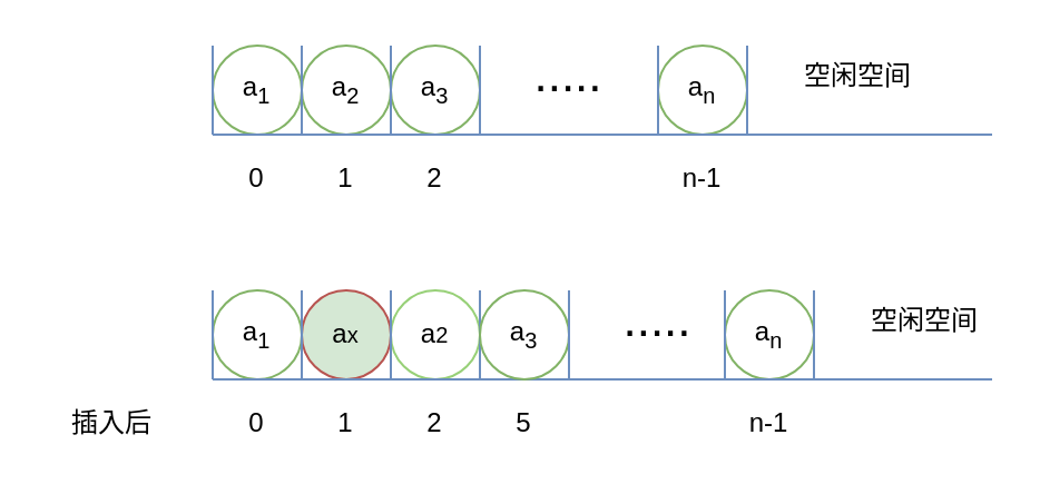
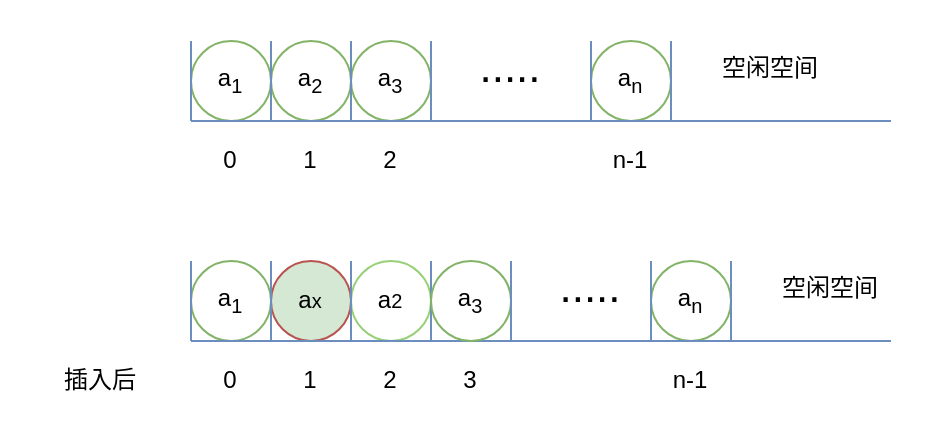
  <mxCell id="0" />
  <mxCell id="1" parent="0" />
  <mxCell id="2" value="a&lt;sub&gt;1&lt;/sub&gt;" style="ellipse;whiteSpace=wrap;html=1;aspect=fixed;fillColor=none;strokeColor=#82b366;" vertex="1" parent="1"><mxGeometry x="95" y="20" width="40" height="40" as="geometry" /></mxCell>
  <mxCell id="3" value="a&lt;sub&gt;2&lt;/sub&gt;" style="ellipse;whiteSpace=wrap;html=1;aspect=fixed;fillColor=none;strokeColor=#82b366;" vertex="1" parent="1"><mxGeometry x="135" y="20" width="40" height="40" as="geometry" /></mxCell>
  <mxCell id="4" value="a&lt;sub&gt;3&lt;/sub&gt;" style="ellipse;whiteSpace=wrap;html=1;aspect=fixed;fillColor=none;strokeColor=#82b366;" vertex="1" parent="1"><mxGeometry x="175" y="20" width="40" height="40" as="geometry" /></mxCell>
  <mxCell id="5" value="a&lt;sub&gt;n&lt;/sub&gt;" style="ellipse;whiteSpace=wrap;html=1;aspect=fixed;fillColor=none;strokeColor=#82b366;" vertex="1" parent="1"><mxGeometry x="295" y="20" width="40" height="40" as="geometry" /></mxCell>
  <mxCell id="6" value="....." style="text;html=1;strokeColor=none;fillColor=none;align=center;verticalAlign=middle;whiteSpace=wrap;rounded=0;fontSize=22;" vertex="1" parent="1"><mxGeometry x="235" y="24" width="40" height="20" as="geometry" /></mxCell>
  <mxCell id="7" value="" style="endArrow=none;html=1;fontSize=22;fillColor=#dae8fc;strokeColor=#6c8ebf;" edge="1" parent="1"><mxGeometry width="50" height="50" relative="1" as="geometry"><mxPoint x="95" y="60" as="sourcePoint" /><mxPoint x="445" y="60" as="targetPoint" /></mxGeometry></mxCell>
  <mxCell id="8" value="" style="endArrow=none;html=1;fontSize=22;fillColor=#dae8fc;strokeColor=#6c8ebf;" edge="1" parent="1"><mxGeometry width="50" height="50" relative="1" as="geometry"><mxPoint x="95" y="20" as="sourcePoint" /><mxPoint x="95" y="60" as="targetPoint" /></mxGeometry></mxCell>
  <mxCell id="9" value="" style="endArrow=none;html=1;fontSize=22;fillColor=#dae8fc;strokeColor=#6c8ebf;" edge="1" parent="1"><mxGeometry width="50" height="50" relative="1" as="geometry"><mxPoint x="135" y="20" as="sourcePoint" /><mxPoint x="135" y="60" as="targetPoint" /></mxGeometry></mxCell>
  <mxCell id="10" value="" style="endArrow=none;html=1;fontSize=22;fillColor=#dae8fc;strokeColor=#6c8ebf;" edge="1" parent="1"><mxGeometry width="50" height="50" relative="1" as="geometry"><mxPoint x="175" y="20" as="sourcePoint" /><mxPoint x="175" y="60" as="targetPoint" /></mxGeometry></mxCell>
  <mxCell id="11" value="" style="endArrow=none;html=1;fontSize=22;fillColor=#dae8fc;strokeColor=#6c8ebf;" edge="1" parent="1"><mxGeometry width="50" height="50" relative="1" as="geometry"><mxPoint x="215" y="20" as="sourcePoint" /><mxPoint x="215" y="60" as="targetPoint" /></mxGeometry></mxCell>
  <mxCell id="12" value="" style="endArrow=none;html=1;fontSize=22;fillColor=#dae8fc;strokeColor=#6c8ebf;" edge="1" parent="1"><mxGeometry width="50" height="50" relative="1" as="geometry"><mxPoint x="295" y="20" as="sourcePoint" /><mxPoint x="295" y="60" as="targetPoint" /></mxGeometry></mxCell>
  <mxCell id="13" value="" style="endArrow=none;html=1;fontSize=22;fillColor=#dae8fc;strokeColor=#6c8ebf;" edge="1" parent="1"><mxGeometry width="50" height="50" relative="1" as="geometry"><mxPoint x="335" y="20" as="sourcePoint" /><mxPoint x="335" y="60" as="targetPoint" /></mxGeometry></mxCell>
  <mxCell id="14" value="空闲空间" style="text;html=1;strokeColor=none;fillColor=none;align=center;verticalAlign=middle;whiteSpace=wrap;rounded=0;fontSize=12;" vertex="1" parent="1"><mxGeometry x="355" y="24" width="60" height="20" as="geometry" /></mxCell>
  <mxCell id="15" value="0" style="text;html=1;strokeColor=none;fillColor=none;align=center;verticalAlign=middle;whiteSpace=wrap;rounded=0;fontSize=12;" vertex="1" parent="1"><mxGeometry x="95" y="70" width="40" height="20" as="geometry" /></mxCell>
  <mxCell id="16" value="1" style="text;html=1;strokeColor=none;fillColor=none;align=center;verticalAlign=middle;whiteSpace=wrap;rounded=0;fontSize=12;" vertex="1" parent="1"><mxGeometry x="135" y="70" width="40" height="20" as="geometry" /></mxCell>
  <mxCell id="17" value="2" style="text;html=1;strokeColor=none;fillColor=none;align=center;verticalAlign=middle;whiteSpace=wrap;rounded=0;fontSize=12;" vertex="1" parent="1"><mxGeometry x="175" y="70" width="40" height="20" as="geometry" /></mxCell>
  <mxCell id="18" value="n-1" style="text;html=1;strokeColor=none;fillColor=none;align=center;verticalAlign=middle;whiteSpace=wrap;rounded=0;fontSize=12;" vertex="1" parent="1"><mxGeometry x="295" y="70" width="40" height="20" as="geometry" /></mxCell>
  <mxCell id="19" value="a&lt;sub&gt;1&lt;/sub&gt;" style="ellipse;whiteSpace=wrap;html=1;aspect=fixed;fillColor=none;strokeColor=#82b366;" vertex="1" parent="1"><mxGeometry x="95" y="130" width="40" height="40" as="geometry" /></mxCell>
  <mxCell id="20" value="a&lt;span style=&quot;font-size: 10px&quot;&gt;x&lt;/span&gt;" style="ellipse;whiteSpace=wrap;html=1;aspect=fixed;fillColor=#d5e8d4;strokeColor=#b85450;" vertex="1" parent="1"><mxGeometry x="135" y="130" width="40" height="40" as="geometry" /></mxCell>
  <mxCell id="21" value="a&lt;span style=&quot;font-size: 10px&quot;&gt;2&lt;/span&gt;" style="ellipse;whiteSpace=wrap;html=1;aspect=fixed;strokeColor=#97D077;" vertex="1" parent="1"><mxGeometry x="175" y="130" width="40" height="40" as="geometry" /></mxCell>
  <mxCell id="22" value="a&lt;sub&gt;n&lt;/sub&gt;" style="ellipse;whiteSpace=wrap;html=1;aspect=fixed;fillColor=none;strokeColor=#82b366;" vertex="1" parent="1"><mxGeometry x="325" y="130" width="40" height="40" as="geometry" /></mxCell>
  <mxCell id="23" value="" style="endArrow=none;html=1;fontSize=22;fillColor=#dae8fc;strokeColor=#6c8ebf;" edge="1" parent="1"><mxGeometry width="50" height="50" relative="1" as="geometry"><mxPoint x="95" y="170" as="sourcePoint" /><mxPoint x="445" y="170" as="targetPoint" /></mxGeometry></mxCell>
  <mxCell id="24" value="" style="endArrow=none;html=1;fontSize=22;fillColor=#dae8fc;strokeColor=#6c8ebf;" edge="1" parent="1"><mxGeometry width="50" height="50" relative="1" as="geometry"><mxPoint x="95" y="130" as="sourcePoint" /><mxPoint x="95" y="170" as="targetPoint" /></mxGeometry></mxCell>
  <mxCell id="25" value="" style="endArrow=none;html=1;fontSize=22;fillColor=#dae8fc;strokeColor=#6c8ebf;" edge="1" parent="1"><mxGeometry width="50" height="50" relative="1" as="geometry"><mxPoint x="135" y="130" as="sourcePoint" /><mxPoint x="135" y="170" as="targetPoint" /></mxGeometry></mxCell>
  <mxCell id="26" value="" style="endArrow=none;html=1;fontSize=22;fillColor=#dae8fc;strokeColor=#6c8ebf;" edge="1" parent="1"><mxGeometry width="50" height="50" relative="1" as="geometry"><mxPoint x="175" y="130" as="sourcePoint" /><mxPoint x="175" y="170" as="targetPoint" /></mxGeometry></mxCell>
  <mxCell id="27" value="" style="endArrow=none;html=1;fontSize=22;fillColor=#dae8fc;strokeColor=#6c8ebf;" edge="1" parent="1"><mxGeometry width="50" height="50" relative="1" as="geometry"><mxPoint x="215" y="130" as="sourcePoint" /><mxPoint x="215" y="170" as="targetPoint" /></mxGeometry></mxCell>
  <mxCell id="28" value="" style="endArrow=none;html=1;fontSize=22;fillColor=#dae8fc;strokeColor=#6c8ebf;" edge="1" parent="1"><mxGeometry width="50" height="50" relative="1" as="geometry"><mxPoint x="365" y="130" as="sourcePoint" /><mxPoint x="365" y="170" as="targetPoint" /></mxGeometry></mxCell>
  <mxCell id="29" value="空闲空间" style="text;html=1;strokeColor=none;fillColor=none;align=center;verticalAlign=middle;whiteSpace=wrap;rounded=0;fontSize=12;" vertex="1" parent="1"><mxGeometry x="385" y="134" width="60" height="20" as="geometry" /></mxCell>
  <mxCell id="30" value="插入后" style="text;html=1;strokeColor=none;fillColor=none;align=center;verticalAlign=middle;whiteSpace=wrap;rounded=0;fontSize=12;" vertex="1" parent="1"><mxGeometry x="20" y="180" width="60" height="20" as="geometry" /></mxCell>
  <mxCell id="31" value="0" style="text;html=1;strokeColor=none;fillColor=none;align=center;verticalAlign=middle;whiteSpace=wrap;rounded=0;fontSize=12;" vertex="1" parent="1"><mxGeometry x="95" y="180" width="40" height="20" as="geometry" /></mxCell>
  <mxCell id="32" value="1" style="text;html=1;strokeColor=none;fillColor=none;align=center;verticalAlign=middle;whiteSpace=wrap;rounded=0;fontSize=12;" vertex="1" parent="1"><mxGeometry x="135" y="180" width="40" height="20" as="geometry" /></mxCell>
  <mxCell id="33" value="2" style="text;html=1;strokeColor=none;fillColor=none;align=center;verticalAlign=middle;whiteSpace=wrap;rounded=0;fontSize=12;" vertex="1" parent="1"><mxGeometry x="175" y="180" width="40" height="20" as="geometry" /></mxCell>
  <mxCell id="34" value="n-1" style="text;html=1;strokeColor=none;fillColor=none;align=center;verticalAlign=middle;whiteSpace=wrap;rounded=0;fontSize=12;" vertex="1" parent="1"><mxGeometry x="325" y="180" width="40" height="20" as="geometry" /></mxCell>
  <mxCell id="35" value="a&lt;sub&gt;3&lt;/sub&gt;" style="ellipse;whiteSpace=wrap;html=1;aspect=fixed;fillColor=none;strokeColor=#82b366;" vertex="1" parent="1"><mxGeometry x="215" y="130" width="40" height="40" as="geometry" /></mxCell>
  <mxCell id="36" value="....." style="text;html=1;strokeColor=none;fillColor=none;align=center;verticalAlign=middle;whiteSpace=wrap;rounded=0;fontSize=22;" vertex="1" parent="1"><mxGeometry x="275" y="134" width="40" height="20" as="geometry" /></mxCell>
  <mxCell id="37" value="" style="endArrow=none;html=1;fontSize=22;fillColor=#dae8fc;strokeColor=#6c8ebf;" edge="1" parent="1"><mxGeometry width="50" height="50" relative="1" as="geometry"><mxPoint x="325" y="130" as="sourcePoint" /><mxPoint x="325" y="170" as="targetPoint" /></mxGeometry></mxCell>
- <mxCell id="38" value="5" style="text;html=1;strokeColor=none;fillColor=none;align=center;verticalAlign=middle;whiteSpace=wrap;rounded=0;fontSize=12;" vertex="1" parent="1"><mxGeometry x="215" y="180" width="40" height="20" as="geometry" /></mxCell>
+ <mxCell id="38" value="3" style="text;html=1;strokeColor=none;fillColor=none;align=center;verticalAlign=middle;whiteSpace=wrap;rounded=0;fontSize=12;" vertex="1" parent="1"><mxGeometry x="215" y="180" width="40" height="20" as="geometry" /></mxCell>
  <mxCell id="39" value="" style="endArrow=none;html=1;fontSize=22;fillColor=#dae8fc;strokeColor=#6c8ebf;" edge="1" parent="1"><mxGeometry width="50" height="50" relative="1" as="geometry"><mxPoint x="255" y="130" as="sourcePoint" /><mxPoint x="255" y="170" as="targetPoint" /></mxGeometry></mxCell>
